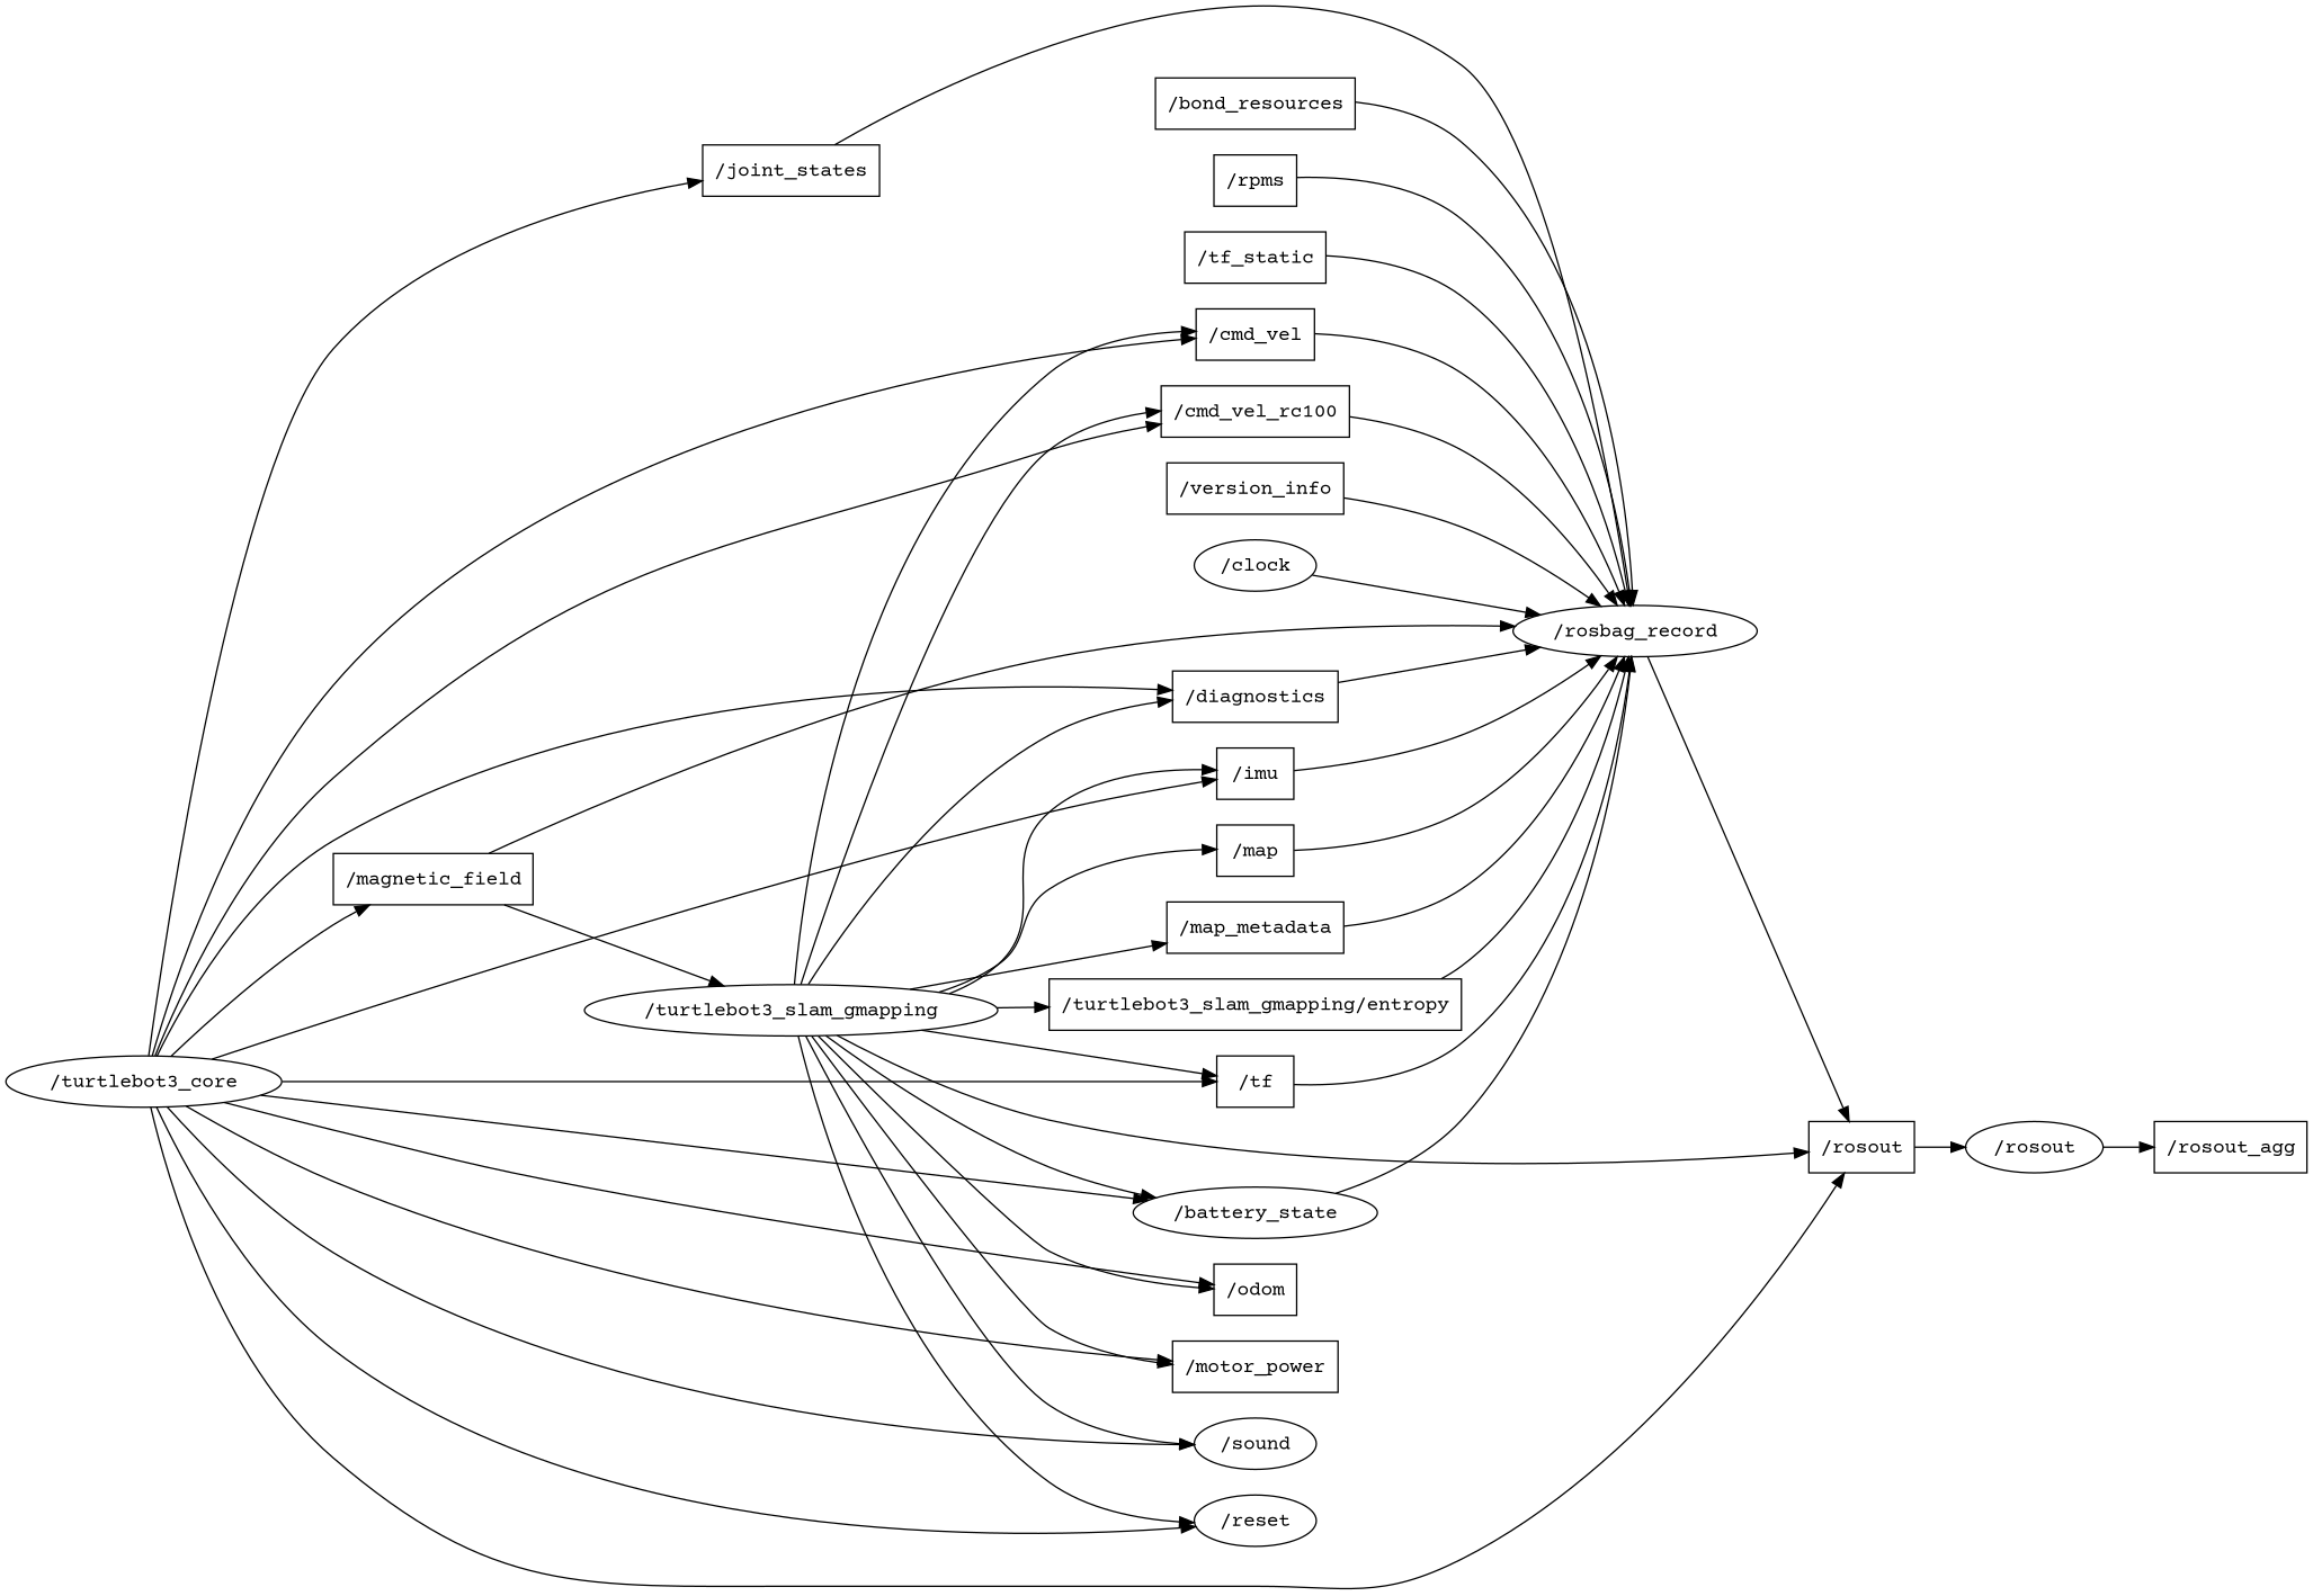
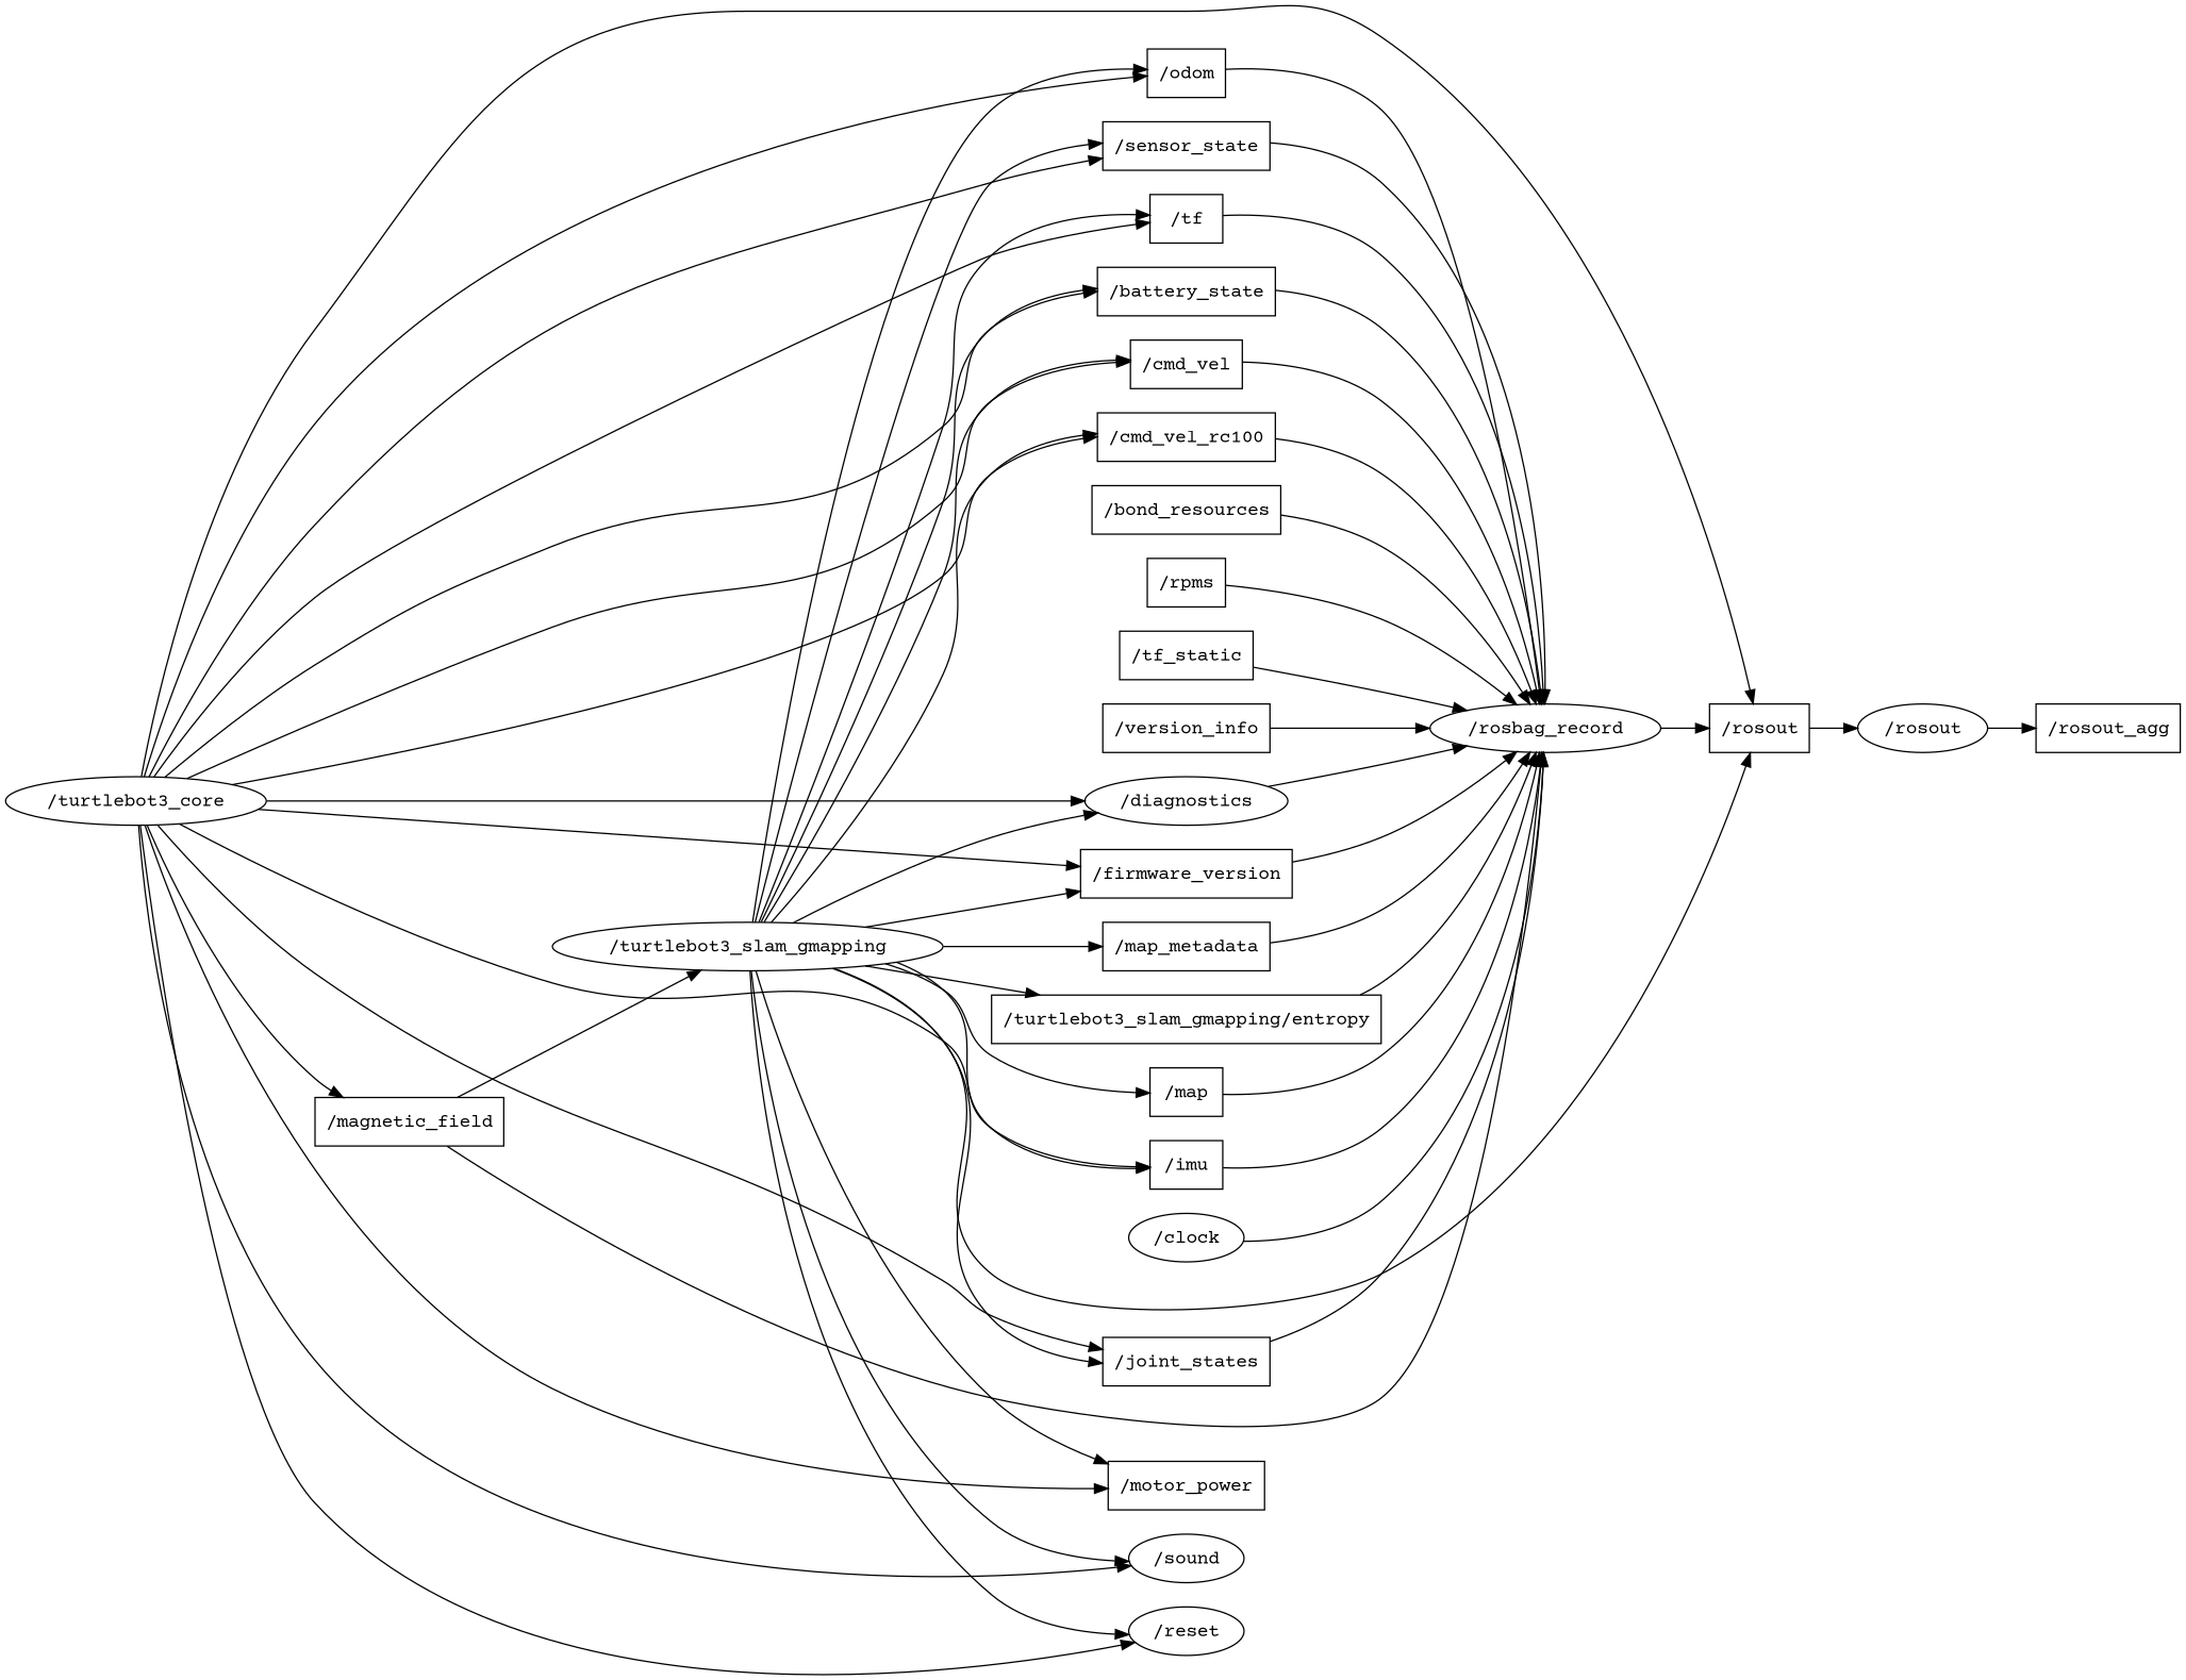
  strict digraph {
    fontname="Courier Prime"
    rankdir=LR
    node [fontname="Courier Prime" shape=rectangle]
    edge [fontname="Courier Prime"]
    n1 [label="/rosbag_record" shape=oval]
    n2 [label="/rosout"]
    n3 [label="/rosout" shape=oval]
    n4 [label="/turtlebot3_core" shape=oval]
-   n5 [label="/battery_state" shape=ellipse]
+   n5 [label="/battery_state"]
    n6 [label="/cmd_vel"]
    n7 [label="/cmd_vel_rc100"]
-   n8 [label="/diagnostics"]
+   n8 [label="/diagnostics" shape=ellipse]
+   n9 [label="/firmware_version"]
    n10 [label="/imu"]
    n11 [label="/joint_states"]
    n12 [label="/magnetic_field"]
    n13 [label="/odom"]
+   n14 [label="/sensor_state"]
    n15 [label="/tf"]
    "/motor_power" [shape=box]
    "/sound" [shape=""]
    "/reset" [shape=""]
    n19 [label="/turtlebot3_slam_gmapping" shape=oval]
    n20 [label="/map"]
    n21 [label="/map_metadata"]
    n22 [label="/turtlebot3_slam_gmapping/entropy"]
    n23 [label="/bond_resources"]
    n24 [label="/rosout_agg"]
    n25 [label="/rpms"]
    n26 [label="/tf_static"]
    n27 [label="/version_info"]
    "/clock" [shape=""]
    n1 -> n2
    n2 -> n3
    n3 -> n24
    n4 -> n2
    n4 -> n5
    n4 -> n6
    n4 -> n7
    n4 -> n8
+   n4 -> n9
    n4 -> n10
    n4 -> n11
    n4 -> n12
    n4 -> n13
+   n4 -> n14
    n4 -> n15
    n4 -> "/motor_power"
    n4 -> "/sound"
    n4 -> "/reset"
    n5 -> n1
    n6 -> n1
    n7 -> n1
    n8 -> n1
+   n9 -> n1
    n10 -> n1
    n11 -> n1
    n12 -> n1
    n12 -> n19
+   n13 -> n1
+   n14 -> n1
    n15 -> n1
    n19 -> n2
    n19 -> n5
    n19 -> n6
    n19 -> n7
    n19 -> n8
+   n19 -> n9
    n19 -> n10
+   n19 -> n11
    n19 -> n13
+   n19 -> n14
    n19 -> n15
    n19 -> "/motor_power"
    n19 -> "/sound"
    n19 -> "/reset"
    n19 -> n20
    n19 -> n21
    n19 -> n22
    n20 -> n1
    n21 -> n1
    n22 -> n1
    n23 -> n1
    n25 -> n1
    n26 -> n1
    n27 -> n1
    "/clock" -> n1
  }
